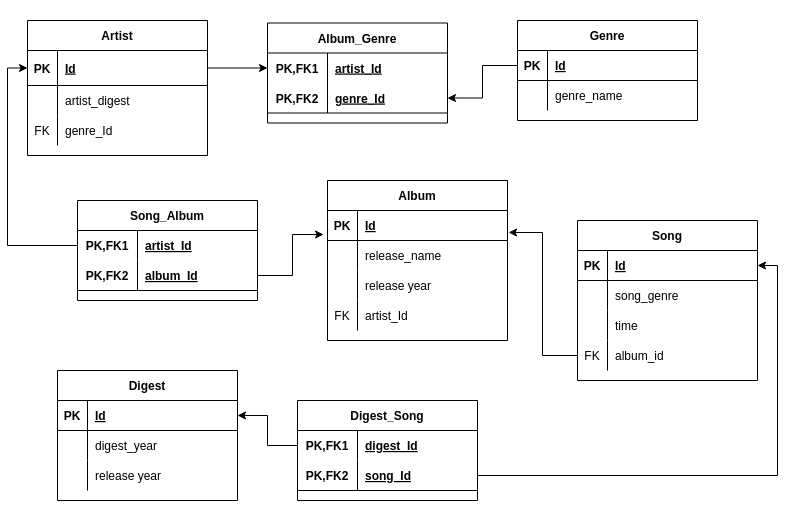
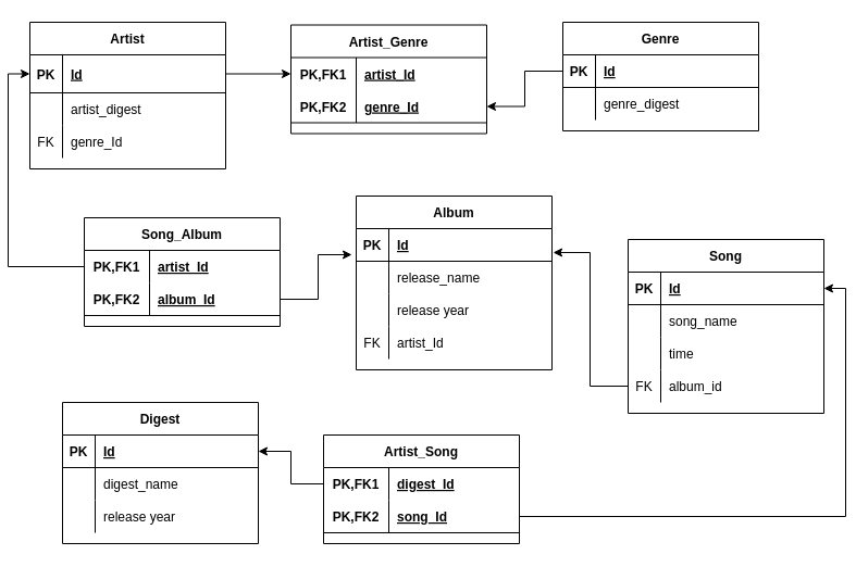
  <mxCell id="0" />
  <mxCell id="1" parent="0" />
  <mxCell id="2" value="Genre" style="shape=table;startSize=30;container=1;collapsible=1;childLayout=tableLayout;fixedRows=1;rowLines=0;fontStyle=1;align=center;resizeLast=1;" parent="1" vertex="1"><mxGeometry x="510" y="20" width="180" height="100" as="geometry" /></mxCell>
  <mxCell id="3" value="" style="shape=tableRow;horizontal=0;startSize=0;swimlaneHead=0;swimlaneBody=0;fillColor=none;collapsible=0;dropTarget=0;points=[[0,0.5],[1,0.5]];portConstraint=eastwest;top=0;left=0;right=0;bottom=1;" parent="2" vertex="1"><mxGeometry y="30" width="180" height="30" as="geometry" /></mxCell>
  <mxCell id="4" value="PK" style="shape=partialRectangle;connectable=0;fillColor=none;top=0;left=0;bottom=0;right=0;fontStyle=1;overflow=hidden;" parent="3" vertex="1"><mxGeometry width="30" height="30" as="geometry"><mxRectangle width="30" height="30" as="alternateBounds" /></mxGeometry></mxCell>
  <mxCell id="5" value="Id" style="shape=partialRectangle;connectable=0;fillColor=none;top=0;left=0;bottom=0;right=0;align=left;spacingLeft=6;fontStyle=5;overflow=hidden;" parent="3" vertex="1"><mxGeometry x="30" width="150" height="30" as="geometry"><mxRectangle width="150" height="30" as="alternateBounds" /></mxGeometry></mxCell>
  <mxCell id="6" value="" style="shape=tableRow;horizontal=0;startSize=0;swimlaneHead=0;swimlaneBody=0;fillColor=none;collapsible=0;dropTarget=0;points=[[0,0.5],[1,0.5]];portConstraint=eastwest;top=0;left=0;right=0;bottom=0;" parent="2" vertex="1"><mxGeometry y="60" width="180" height="30" as="geometry" /></mxCell>
  <mxCell id="7" value="" style="shape=partialRectangle;connectable=0;fillColor=none;top=0;left=0;bottom=0;right=0;editable=1;overflow=hidden;" parent="6" vertex="1"><mxGeometry width="30" height="30" as="geometry"><mxRectangle width="30" height="30" as="alternateBounds" /></mxGeometry></mxCell>
- <mxCell id="8" value="genre_name" style="shape=partialRectangle;connectable=0;fillColor=none;top=0;left=0;bottom=0;right=0;align=left;spacingLeft=6;overflow=hidden;" parent="6" vertex="1"><mxGeometry x="30" width="150" height="30" as="geometry"><mxRectangle width="150" height="30" as="alternateBounds" /></mxGeometry></mxCell>
+ <mxCell id="8" value="genre_digest" style="shape=partialRectangle;connectable=0;fillColor=none;top=0;left=0;bottom=0;right=0;align=left;spacingLeft=6;overflow=hidden;" parent="6" vertex="1"><mxGeometry x="30" width="150" height="30" as="geometry"><mxRectangle width="150" height="30" as="alternateBounds" /></mxGeometry></mxCell>
  <mxCell id="9" value="Artist" style="shape=table;startSize=30;container=1;collapsible=1;childLayout=tableLayout;fixedRows=1;rowLines=0;fontStyle=1;align=center;resizeLast=1;" parent="1" vertex="1"><mxGeometry x="20" y="20" width="180" height="135" as="geometry" /></mxCell>
  <mxCell id="10" value="" style="shape=tableRow;horizontal=0;startSize=0;swimlaneHead=0;swimlaneBody=0;fillColor=none;collapsible=0;dropTarget=0;points=[[0,0.5],[1,0.5]];portConstraint=eastwest;top=0;left=0;right=0;bottom=1;" parent="9" vertex="1"><mxGeometry y="30" width="180" height="35" as="geometry" /></mxCell>
  <mxCell id="11" value="PK" style="shape=partialRectangle;connectable=0;fillColor=none;top=0;left=0;bottom=0;right=0;fontStyle=1;overflow=hidden;" parent="10" vertex="1"><mxGeometry width="30" height="35" as="geometry"><mxRectangle width="30" height="35" as="alternateBounds" /></mxGeometry></mxCell>
  <mxCell id="12" value="Id" style="shape=partialRectangle;connectable=0;fillColor=none;top=0;left=0;bottom=0;right=0;align=left;spacingLeft=6;fontStyle=5;overflow=hidden;" parent="10" vertex="1"><mxGeometry x="30" width="150" height="35" as="geometry"><mxRectangle width="150" height="35" as="alternateBounds" /></mxGeometry></mxCell>
  <mxCell id="13" value="" style="shape=tableRow;horizontal=0;startSize=0;swimlaneHead=0;swimlaneBody=0;fillColor=none;collapsible=0;dropTarget=0;points=[[0,0.5],[1,0.5]];portConstraint=eastwest;top=0;left=0;right=0;bottom=0;" parent="9" vertex="1"><mxGeometry y="65" width="180" height="30" as="geometry" /></mxCell>
  <mxCell id="14" value="" style="shape=partialRectangle;connectable=0;fillColor=none;top=0;left=0;bottom=0;right=0;editable=1;overflow=hidden;" parent="13" vertex="1"><mxGeometry width="30" height="30" as="geometry"><mxRectangle width="30" height="30" as="alternateBounds" /></mxGeometry></mxCell>
  <mxCell id="15" value="artist_digest" style="shape=partialRectangle;connectable=0;fillColor=none;top=0;left=0;bottom=0;right=0;align=left;spacingLeft=6;overflow=hidden;" parent="13" vertex="1"><mxGeometry x="30" width="150" height="30" as="geometry"><mxRectangle width="150" height="30" as="alternateBounds" /></mxGeometry></mxCell>
  <mxCell id="16" value="" style="shape=tableRow;horizontal=0;startSize=0;swimlaneHead=0;swimlaneBody=0;fillColor=none;collapsible=0;dropTarget=0;points=[[0,0.5],[1,0.5]];portConstraint=eastwest;top=0;left=0;right=0;bottom=0;" parent="9" vertex="1"><mxGeometry y="95" width="180" height="30" as="geometry" /></mxCell>
  <mxCell id="17" value="FK" style="shape=partialRectangle;connectable=0;fillColor=none;top=0;left=0;bottom=0;right=0;editable=1;overflow=hidden;" parent="16" vertex="1"><mxGeometry width="30" height="30" as="geometry"><mxRectangle width="30" height="30" as="alternateBounds" /></mxGeometry></mxCell>
  <mxCell id="18" value="genre_Id" style="shape=partialRectangle;connectable=0;fillColor=none;top=0;left=0;bottom=0;right=0;align=left;spacingLeft=6;overflow=hidden;" parent="16" vertex="1"><mxGeometry x="30" width="150" height="30" as="geometry"><mxRectangle width="150" height="30" as="alternateBounds" /></mxGeometry></mxCell>
  <mxCell id="19" value="Album" style="shape=table;startSize=30;container=1;collapsible=1;childLayout=tableLayout;fixedRows=1;rowLines=0;fontStyle=1;align=center;resizeLast=1;" parent="1" vertex="1"><mxGeometry x="320" y="180" width="180" height="160" as="geometry" /></mxCell>
  <mxCell id="20" value="" style="shape=tableRow;horizontal=0;startSize=0;swimlaneHead=0;swimlaneBody=0;fillColor=none;collapsible=0;dropTarget=0;points=[[0,0.5],[1,0.5]];portConstraint=eastwest;top=0;left=0;right=0;bottom=1;" parent="19" vertex="1"><mxGeometry y="30" width="180" height="30" as="geometry" /></mxCell>
  <mxCell id="21" value="PK" style="shape=partialRectangle;connectable=0;fillColor=none;top=0;left=0;bottom=0;right=0;fontStyle=1;overflow=hidden;" parent="20" vertex="1"><mxGeometry width="30" height="30" as="geometry"><mxRectangle width="30" height="30" as="alternateBounds" /></mxGeometry></mxCell>
  <mxCell id="22" value="Id" style="shape=partialRectangle;connectable=0;fillColor=none;top=0;left=0;bottom=0;right=0;align=left;spacingLeft=6;fontStyle=5;overflow=hidden;" parent="20" vertex="1"><mxGeometry x="30" width="150" height="30" as="geometry"><mxRectangle width="150" height="30" as="alternateBounds" /></mxGeometry></mxCell>
  <mxCell id="23" value="" style="shape=tableRow;horizontal=0;startSize=0;swimlaneHead=0;swimlaneBody=0;fillColor=none;collapsible=0;dropTarget=0;points=[[0,0.5],[1,0.5]];portConstraint=eastwest;top=0;left=0;right=0;bottom=0;" parent="19" vertex="1"><mxGeometry y="60" width="180" height="30" as="geometry" /></mxCell>
  <mxCell id="24" value="" style="shape=partialRectangle;connectable=0;fillColor=none;top=0;left=0;bottom=0;right=0;editable=1;overflow=hidden;" parent="23" vertex="1"><mxGeometry width="30" height="30" as="geometry"><mxRectangle width="30" height="30" as="alternateBounds" /></mxGeometry></mxCell>
  <mxCell id="25" value="release_name" style="shape=partialRectangle;connectable=0;fillColor=none;top=0;left=0;bottom=0;right=0;align=left;spacingLeft=6;overflow=hidden;" parent="23" vertex="1"><mxGeometry x="30" width="150" height="30" as="geometry"><mxRectangle width="150" height="30" as="alternateBounds" /></mxGeometry></mxCell>
  <mxCell id="26" value="" style="shape=tableRow;horizontal=0;startSize=0;swimlaneHead=0;swimlaneBody=0;fillColor=none;collapsible=0;dropTarget=0;points=[[0,0.5],[1,0.5]];portConstraint=eastwest;top=0;left=0;right=0;bottom=0;" parent="19" vertex="1"><mxGeometry y="90" width="180" height="30" as="geometry" /></mxCell>
  <mxCell id="27" value="" style="shape=partialRectangle;connectable=0;fillColor=none;top=0;left=0;bottom=0;right=0;editable=1;overflow=hidden;" parent="26" vertex="1"><mxGeometry width="30" height="30" as="geometry"><mxRectangle width="30" height="30" as="alternateBounds" /></mxGeometry></mxCell>
  <mxCell id="28" value="release year" style="shape=partialRectangle;connectable=0;fillColor=none;top=0;left=0;bottom=0;right=0;align=left;spacingLeft=6;overflow=hidden;" parent="26" vertex="1"><mxGeometry x="30" width="150" height="30" as="geometry"><mxRectangle width="150" height="30" as="alternateBounds" /></mxGeometry></mxCell>
  <mxCell id="29" value="" style="shape=tableRow;horizontal=0;startSize=0;swimlaneHead=0;swimlaneBody=0;fillColor=none;collapsible=0;dropTarget=0;points=[[0,0.5],[1,0.5]];portConstraint=eastwest;top=0;left=0;right=0;bottom=0;" parent="19" vertex="1"><mxGeometry y="120" width="180" height="30" as="geometry" /></mxCell>
  <mxCell id="30" value="FK" style="shape=partialRectangle;connectable=0;fillColor=none;top=0;left=0;bottom=0;right=0;editable=1;overflow=hidden;" parent="29" vertex="1"><mxGeometry width="30" height="30" as="geometry"><mxRectangle width="30" height="30" as="alternateBounds" /></mxGeometry></mxCell>
  <mxCell id="31" value="artist_Id" style="shape=partialRectangle;connectable=0;fillColor=none;top=0;left=0;bottom=0;right=0;align=left;spacingLeft=6;overflow=hidden;" parent="29" vertex="1"><mxGeometry x="30" width="150" height="30" as="geometry"><mxRectangle width="150" height="30" as="alternateBounds" /></mxGeometry></mxCell>
  <mxCell id="32" value="Song" style="shape=table;startSize=30;container=1;collapsible=1;childLayout=tableLayout;fixedRows=1;rowLines=0;fontStyle=1;align=center;resizeLast=1;" parent="1" vertex="1"><mxGeometry x="570" y="220" width="180" height="160" as="geometry" /></mxCell>
  <mxCell id="33" value="" style="shape=tableRow;horizontal=0;startSize=0;swimlaneHead=0;swimlaneBody=0;fillColor=none;collapsible=0;dropTarget=0;points=[[0,0.5],[1,0.5]];portConstraint=eastwest;top=0;left=0;right=0;bottom=1;" parent="32" vertex="1"><mxGeometry y="30" width="180" height="30" as="geometry" /></mxCell>
  <mxCell id="34" value="PK" style="shape=partialRectangle;connectable=0;fillColor=none;top=0;left=0;bottom=0;right=0;fontStyle=1;overflow=hidden;" parent="33" vertex="1"><mxGeometry width="30" height="30" as="geometry"><mxRectangle width="30" height="30" as="alternateBounds" /></mxGeometry></mxCell>
  <mxCell id="35" value="Id" style="shape=partialRectangle;connectable=0;fillColor=none;top=0;left=0;bottom=0;right=0;align=left;spacingLeft=6;fontStyle=5;overflow=hidden;" parent="33" vertex="1"><mxGeometry x="30" width="150" height="30" as="geometry"><mxRectangle width="150" height="30" as="alternateBounds" /></mxGeometry></mxCell>
  <mxCell id="36" value="" style="shape=tableRow;horizontal=0;startSize=0;swimlaneHead=0;swimlaneBody=0;fillColor=none;collapsible=0;dropTarget=0;points=[[0,0.5],[1,0.5]];portConstraint=eastwest;top=0;left=0;right=0;bottom=0;" parent="32" vertex="1"><mxGeometry y="60" width="180" height="30" as="geometry" /></mxCell>
  <mxCell id="37" value="" style="shape=partialRectangle;connectable=0;fillColor=none;top=0;left=0;bottom=0;right=0;editable=1;overflow=hidden;" parent="36" vertex="1"><mxGeometry width="30" height="30" as="geometry"><mxRectangle width="30" height="30" as="alternateBounds" /></mxGeometry></mxCell>
- <mxCell id="38" value="song_genre" style="shape=partialRectangle;connectable=0;fillColor=none;top=0;left=0;bottom=0;right=0;align=left;spacingLeft=6;overflow=hidden;" parent="36" vertex="1"><mxGeometry x="30" width="150" height="30" as="geometry"><mxRectangle width="150" height="30" as="alternateBounds" /></mxGeometry></mxCell>
+ <mxCell id="38" value="song_name" style="shape=partialRectangle;connectable=0;fillColor=none;top=0;left=0;bottom=0;right=0;align=left;spacingLeft=6;overflow=hidden;" parent="36" vertex="1"><mxGeometry x="30" width="150" height="30" as="geometry"><mxRectangle width="150" height="30" as="alternateBounds" /></mxGeometry></mxCell>
  <mxCell id="39" value="" style="shape=tableRow;horizontal=0;startSize=0;swimlaneHead=0;swimlaneBody=0;fillColor=none;collapsible=0;dropTarget=0;points=[[0,0.5],[1,0.5]];portConstraint=eastwest;top=0;left=0;right=0;bottom=0;" parent="32" vertex="1"><mxGeometry y="90" width="180" height="30" as="geometry" /></mxCell>
  <mxCell id="40" value="" style="shape=partialRectangle;connectable=0;fillColor=none;top=0;left=0;bottom=0;right=0;editable=1;overflow=hidden;" parent="39" vertex="1"><mxGeometry width="30" height="30" as="geometry"><mxRectangle width="30" height="30" as="alternateBounds" /></mxGeometry></mxCell>
  <mxCell id="41" value="time" style="shape=partialRectangle;connectable=0;fillColor=none;top=0;left=0;bottom=0;right=0;align=left;spacingLeft=6;overflow=hidden;" parent="39" vertex="1"><mxGeometry x="30" width="150" height="30" as="geometry"><mxRectangle width="150" height="30" as="alternateBounds" /></mxGeometry></mxCell>
  <mxCell id="42" value="" style="shape=tableRow;horizontal=0;startSize=0;swimlaneHead=0;swimlaneBody=0;fillColor=none;collapsible=0;dropTarget=0;points=[[0,0.5],[1,0.5]];portConstraint=eastwest;top=0;left=0;right=0;bottom=0;" parent="32" vertex="1"><mxGeometry y="120" width="180" height="30" as="geometry" /></mxCell>
  <mxCell id="43" value="FK" style="shape=partialRectangle;connectable=0;fillColor=none;top=0;left=0;bottom=0;right=0;editable=1;overflow=hidden;" parent="42" vertex="1"><mxGeometry width="30" height="30" as="geometry"><mxRectangle width="30" height="30" as="alternateBounds" /></mxGeometry></mxCell>
  <mxCell id="44" value="album_id" style="shape=partialRectangle;connectable=0;fillColor=none;top=0;left=0;bottom=0;right=0;align=left;spacingLeft=6;overflow=hidden;" parent="42" vertex="1"><mxGeometry x="30" width="150" height="30" as="geometry"><mxRectangle width="150" height="30" as="alternateBounds" /></mxGeometry></mxCell>
  <mxCell id="45" value="Digest" style="shape=table;startSize=30;container=1;collapsible=1;childLayout=tableLayout;fixedRows=1;rowLines=0;fontStyle=1;align=center;resizeLast=1;" parent="1" vertex="1"><mxGeometry x="50" y="370" width="180" height="130" as="geometry" /></mxCell>
  <mxCell id="46" value="" style="shape=tableRow;horizontal=0;startSize=0;swimlaneHead=0;swimlaneBody=0;fillColor=none;collapsible=0;dropTarget=0;points=[[0,0.5],[1,0.5]];portConstraint=eastwest;top=0;left=0;right=0;bottom=1;" parent="45" vertex="1"><mxGeometry y="30" width="180" height="30" as="geometry" /></mxCell>
  <mxCell id="47" value="PK" style="shape=partialRectangle;connectable=0;fillColor=none;top=0;left=0;bottom=0;right=0;fontStyle=1;overflow=hidden;" parent="46" vertex="1"><mxGeometry width="30" height="30" as="geometry"><mxRectangle width="30" height="30" as="alternateBounds" /></mxGeometry></mxCell>
  <mxCell id="48" value="Id" style="shape=partialRectangle;connectable=0;fillColor=none;top=0;left=0;bottom=0;right=0;align=left;spacingLeft=6;fontStyle=5;overflow=hidden;" parent="46" vertex="1"><mxGeometry x="30" width="150" height="30" as="geometry"><mxRectangle width="150" height="30" as="alternateBounds" /></mxGeometry></mxCell>
  <mxCell id="49" value="" style="shape=tableRow;horizontal=0;startSize=0;swimlaneHead=0;swimlaneBody=0;fillColor=none;collapsible=0;dropTarget=0;points=[[0,0.5],[1,0.5]];portConstraint=eastwest;top=0;left=0;right=0;bottom=0;" parent="45" vertex="1"><mxGeometry y="60" width="180" height="30" as="geometry" /></mxCell>
  <mxCell id="50" value="" style="shape=partialRectangle;connectable=0;fillColor=none;top=0;left=0;bottom=0;right=0;editable=1;overflow=hidden;" parent="49" vertex="1"><mxGeometry width="30" height="30" as="geometry"><mxRectangle width="30" height="30" as="alternateBounds" /></mxGeometry></mxCell>
- <mxCell id="51" value="digest_year" style="shape=partialRectangle;connectable=0;fillColor=none;top=0;left=0;bottom=0;right=0;align=left;spacingLeft=6;overflow=hidden;" parent="49" vertex="1"><mxGeometry x="30" width="150" height="30" as="geometry"><mxRectangle width="150" height="30" as="alternateBounds" /></mxGeometry></mxCell>
+ <mxCell id="51" value="digest_name" style="shape=partialRectangle;connectable=0;fillColor=none;top=0;left=0;bottom=0;right=0;align=left;spacingLeft=6;overflow=hidden;" parent="49" vertex="1"><mxGeometry x="30" width="150" height="30" as="geometry"><mxRectangle width="150" height="30" as="alternateBounds" /></mxGeometry></mxCell>
  <mxCell id="52" value="" style="shape=tableRow;horizontal=0;startSize=0;swimlaneHead=0;swimlaneBody=0;fillColor=none;collapsible=0;dropTarget=0;points=[[0,0.5],[1,0.5]];portConstraint=eastwest;top=0;left=0;right=0;bottom=0;" parent="45" vertex="1"><mxGeometry y="90" width="180" height="30" as="geometry" /></mxCell>
  <mxCell id="53" value="" style="shape=partialRectangle;connectable=0;fillColor=none;top=0;left=0;bottom=0;right=0;editable=1;overflow=hidden;" parent="52" vertex="1"><mxGeometry width="30" height="30" as="geometry"><mxRectangle width="30" height="30" as="alternateBounds" /></mxGeometry></mxCell>
  <mxCell id="54" value="release year" style="shape=partialRectangle;connectable=0;fillColor=none;top=0;left=0;bottom=0;right=0;align=left;spacingLeft=6;overflow=hidden;" parent="52" vertex="1"><mxGeometry x="30" width="150" height="30" as="geometry"><mxRectangle width="150" height="30" as="alternateBounds" /></mxGeometry></mxCell>
- <mxCell id="55" value="Album_Genre" style="shape=table;startSize=30;container=1;collapsible=1;childLayout=tableLayout;fixedRows=1;rowLines=0;fontStyle=1;align=center;resizeLast=1;" parent="1" vertex="1"><mxGeometry x="260" y="22.5" width="180" height="100" as="geometry" /></mxCell>
+ <mxCell id="55" value="Artist_Genre" style="shape=table;startSize=30;container=1;collapsible=1;childLayout=tableLayout;fixedRows=1;rowLines=0;fontStyle=1;align=center;resizeLast=1;" parent="1" vertex="1"><mxGeometry x="260" y="22.5" width="180" height="100" as="geometry" /></mxCell>
  <mxCell id="56" value="" style="shape=tableRow;horizontal=0;startSize=0;swimlaneHead=0;swimlaneBody=0;fillColor=none;collapsible=0;dropTarget=0;points=[[0,0.5],[1,0.5]];portConstraint=eastwest;top=0;left=0;right=0;bottom=0;" parent="55" vertex="1"><mxGeometry y="30" width="180" height="30" as="geometry" /></mxCell>
  <mxCell id="57" value="PK,FK1" style="shape=partialRectangle;connectable=0;fillColor=none;top=0;left=0;bottom=0;right=0;fontStyle=1;overflow=hidden;" parent="56" vertex="1"><mxGeometry width="60" height="30" as="geometry"><mxRectangle width="60" height="30" as="alternateBounds" /></mxGeometry></mxCell>
  <mxCell id="58" value="artist_Id" style="shape=partialRectangle;connectable=0;fillColor=none;top=0;left=0;bottom=0;right=0;align=left;spacingLeft=6;fontStyle=5;overflow=hidden;" parent="56" vertex="1"><mxGeometry x="60" width="120" height="30" as="geometry"><mxRectangle width="120" height="30" as="alternateBounds" /></mxGeometry></mxCell>
  <mxCell id="59" value="" style="shape=tableRow;horizontal=0;startSize=0;swimlaneHead=0;swimlaneBody=0;fillColor=none;collapsible=0;dropTarget=0;points=[[0,0.5],[1,0.5]];portConstraint=eastwest;top=0;left=0;right=0;bottom=1;" parent="55" vertex="1"><mxGeometry y="60" width="180" height="30" as="geometry" /></mxCell>
  <mxCell id="60" value="PK,FK2" style="shape=partialRectangle;connectable=0;fillColor=none;top=0;left=0;bottom=0;right=0;fontStyle=1;overflow=hidden;" parent="59" vertex="1"><mxGeometry width="60" height="30" as="geometry"><mxRectangle width="60" height="30" as="alternateBounds" /></mxGeometry></mxCell>
  <mxCell id="61" value="genre_Id" style="shape=partialRectangle;connectable=0;fillColor=none;top=0;left=0;bottom=0;right=0;align=left;spacingLeft=6;fontStyle=5;overflow=hidden;" parent="59" vertex="1"><mxGeometry x="60" width="120" height="30" as="geometry"><mxRectangle width="120" height="30" as="alternateBounds" /></mxGeometry></mxCell>
  <mxCell id="62" style="edgeStyle=orthogonalEdgeStyle;rounded=0;orthogonalLoop=1;jettySize=auto;html=1;exitX=1;exitY=0.5;exitDx=0;exitDy=0;entryX=0;entryY=0.5;entryDx=0;entryDy=0;" parent="1" source="10" target="56" edge="1"><mxGeometry relative="1" as="geometry" /></mxCell>
  <mxCell id="63" style="edgeStyle=orthogonalEdgeStyle;rounded=0;orthogonalLoop=1;jettySize=auto;html=1;exitX=0;exitY=0.5;exitDx=0;exitDy=0;entryX=1;entryY=0.5;entryDx=0;entryDy=0;" parent="1" source="3" target="59" edge="1"><mxGeometry relative="1" as="geometry" /></mxCell>
  <mxCell id="64" value="Song_Album" style="shape=table;startSize=30;container=1;collapsible=1;childLayout=tableLayout;fixedRows=1;rowLines=0;fontStyle=1;align=center;resizeLast=1;" parent="1" vertex="1"><mxGeometry x="70" y="200" width="180" height="100" as="geometry" /></mxCell>
  <mxCell id="65" value="" style="shape=tableRow;horizontal=0;startSize=0;swimlaneHead=0;swimlaneBody=0;fillColor=none;collapsible=0;dropTarget=0;points=[[0,0.5],[1,0.5]];portConstraint=eastwest;top=0;left=0;right=0;bottom=0;" parent="64" vertex="1"><mxGeometry y="30" width="180" height="30" as="geometry" /></mxCell>
  <mxCell id="66" value="PK,FK1" style="shape=partialRectangle;connectable=0;fillColor=none;top=0;left=0;bottom=0;right=0;fontStyle=1;overflow=hidden;" parent="65" vertex="1"><mxGeometry width="60" height="30" as="geometry"><mxRectangle width="60" height="30" as="alternateBounds" /></mxGeometry></mxCell>
  <mxCell id="67" value="artist_Id" style="shape=partialRectangle;connectable=0;fillColor=none;top=0;left=0;bottom=0;right=0;align=left;spacingLeft=6;fontStyle=5;overflow=hidden;" parent="65" vertex="1"><mxGeometry x="60" width="120" height="30" as="geometry"><mxRectangle width="120" height="30" as="alternateBounds" /></mxGeometry></mxCell>
  <mxCell id="68" value="" style="shape=tableRow;horizontal=0;startSize=0;swimlaneHead=0;swimlaneBody=0;fillColor=none;collapsible=0;dropTarget=0;points=[[0,0.5],[1,0.5]];portConstraint=eastwest;top=0;left=0;right=0;bottom=1;" parent="64" vertex="1"><mxGeometry y="60" width="180" height="30" as="geometry" /></mxCell>
  <mxCell id="69" value="PK,FK2" style="shape=partialRectangle;connectable=0;fillColor=none;top=0;left=0;bottom=0;right=0;fontStyle=1;overflow=hidden;" parent="68" vertex="1"><mxGeometry width="60" height="30" as="geometry"><mxRectangle width="60" height="30" as="alternateBounds" /></mxGeometry></mxCell>
  <mxCell id="70" value="album_Id" style="shape=partialRectangle;connectable=0;fillColor=none;top=0;left=0;bottom=0;right=0;align=left;spacingLeft=6;fontStyle=5;overflow=hidden;" parent="68" vertex="1"><mxGeometry x="60" width="120" height="30" as="geometry"><mxRectangle width="120" height="30" as="alternateBounds" /></mxGeometry></mxCell>
  <mxCell id="71" style="edgeStyle=orthogonalEdgeStyle;rounded=0;orthogonalLoop=1;jettySize=auto;html=1;exitX=0;exitY=0.5;exitDx=0;exitDy=0;entryX=0;entryY=0.5;entryDx=0;entryDy=0;" parent="1" source="65" target="10" edge="1"><mxGeometry relative="1" as="geometry" /></mxCell>
  <mxCell id="72" style="edgeStyle=orthogonalEdgeStyle;rounded=0;orthogonalLoop=1;jettySize=auto;html=1;exitX=1;exitY=0.5;exitDx=0;exitDy=0;entryX=-0.022;entryY=0.8;entryDx=0;entryDy=0;entryPerimeter=0;" parent="1" source="68" target="20" edge="1"><mxGeometry relative="1" as="geometry" /></mxCell>
  <mxCell id="73" style="edgeStyle=orthogonalEdgeStyle;rounded=0;orthogonalLoop=1;jettySize=auto;html=1;exitX=0;exitY=0.5;exitDx=0;exitDy=0;entryX=1.006;entryY=0.733;entryDx=0;entryDy=0;entryPerimeter=0;" parent="1" source="42" target="20" edge="1"><mxGeometry relative="1" as="geometry" /></mxCell>
- <mxCell id="74" value="Digest_Song" style="shape=table;startSize=30;container=1;collapsible=1;childLayout=tableLayout;fixedRows=1;rowLines=0;fontStyle=1;align=center;resizeLast=1;" parent="1" vertex="1"><mxGeometry x="290" y="400" width="180" height="100" as="geometry" /></mxCell>
+ <mxCell id="74" value="Artist_Song" style="shape=table;startSize=30;container=1;collapsible=1;childLayout=tableLayout;fixedRows=1;rowLines=0;fontStyle=1;align=center;resizeLast=1;" parent="1" vertex="1"><mxGeometry x="290" y="400" width="180" height="100" as="geometry" /></mxCell>
  <mxCell id="75" value="" style="shape=tableRow;horizontal=0;startSize=0;swimlaneHead=0;swimlaneBody=0;fillColor=none;collapsible=0;dropTarget=0;points=[[0,0.5],[1,0.5]];portConstraint=eastwest;top=0;left=0;right=0;bottom=0;" parent="74" vertex="1"><mxGeometry y="30" width="180" height="30" as="geometry" /></mxCell>
  <mxCell id="76" value="PK,FK1" style="shape=partialRectangle;connectable=0;fillColor=none;top=0;left=0;bottom=0;right=0;fontStyle=1;overflow=hidden;" parent="75" vertex="1"><mxGeometry width="60" height="30" as="geometry"><mxRectangle width="60" height="30" as="alternateBounds" /></mxGeometry></mxCell>
  <mxCell id="77" value="digest_Id" style="shape=partialRectangle;connectable=0;fillColor=none;top=0;left=0;bottom=0;right=0;align=left;spacingLeft=6;fontStyle=5;overflow=hidden;" parent="75" vertex="1"><mxGeometry x="60" width="120" height="30" as="geometry"><mxRectangle width="120" height="30" as="alternateBounds" /></mxGeometry></mxCell>
  <mxCell id="78" value="" style="shape=tableRow;horizontal=0;startSize=0;swimlaneHead=0;swimlaneBody=0;fillColor=none;collapsible=0;dropTarget=0;points=[[0,0.5],[1,0.5]];portConstraint=eastwest;top=0;left=0;right=0;bottom=1;" parent="74" vertex="1"><mxGeometry y="60" width="180" height="30" as="geometry" /></mxCell>
  <mxCell id="79" value="PK,FK2" style="shape=partialRectangle;connectable=0;fillColor=none;top=0;left=0;bottom=0;right=0;fontStyle=1;overflow=hidden;" parent="78" vertex="1"><mxGeometry width="60" height="30" as="geometry"><mxRectangle width="60" height="30" as="alternateBounds" /></mxGeometry></mxCell>
  <mxCell id="80" value="song_Id" style="shape=partialRectangle;connectable=0;fillColor=none;top=0;left=0;bottom=0;right=0;align=left;spacingLeft=6;fontStyle=5;overflow=hidden;" parent="78" vertex="1"><mxGeometry x="60" width="120" height="30" as="geometry"><mxRectangle width="120" height="30" as="alternateBounds" /></mxGeometry></mxCell>
  <mxCell id="81" style="edgeStyle=orthogonalEdgeStyle;rounded=0;orthogonalLoop=1;jettySize=auto;html=1;entryX=1;entryY=0.5;entryDx=0;entryDy=0;" parent="1" source="78" target="33" edge="1"><mxGeometry relative="1" as="geometry" /></mxCell>
  <mxCell id="82" style="edgeStyle=orthogonalEdgeStyle;rounded=0;orthogonalLoop=1;jettySize=auto;html=1;exitX=0;exitY=0.5;exitDx=0;exitDy=0;entryX=1;entryY=0.5;entryDx=0;entryDy=0;" parent="1" source="75" target="46" edge="1"><mxGeometry relative="1" as="geometry" /></mxCell>
